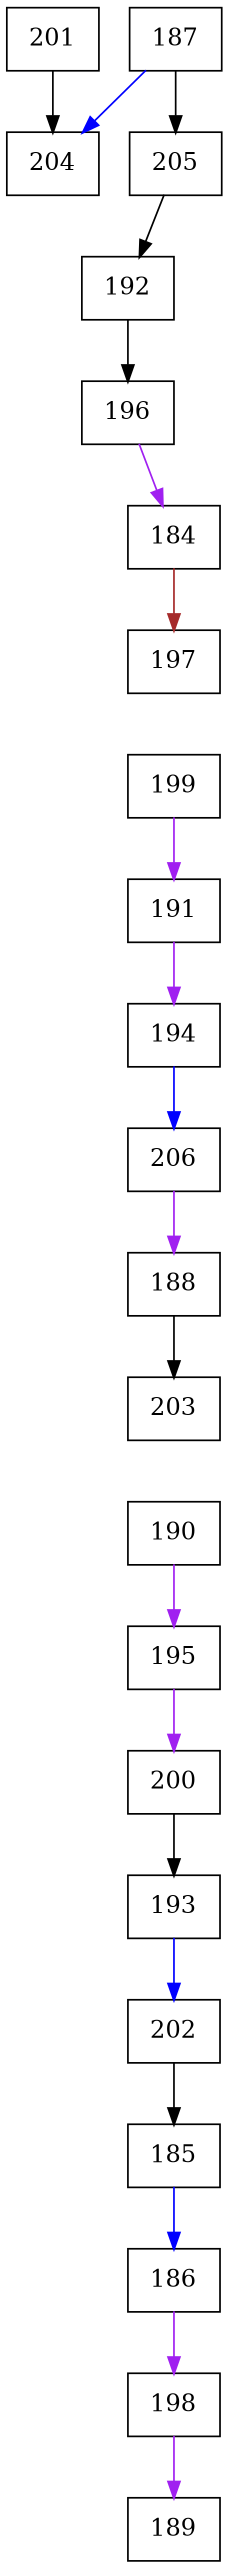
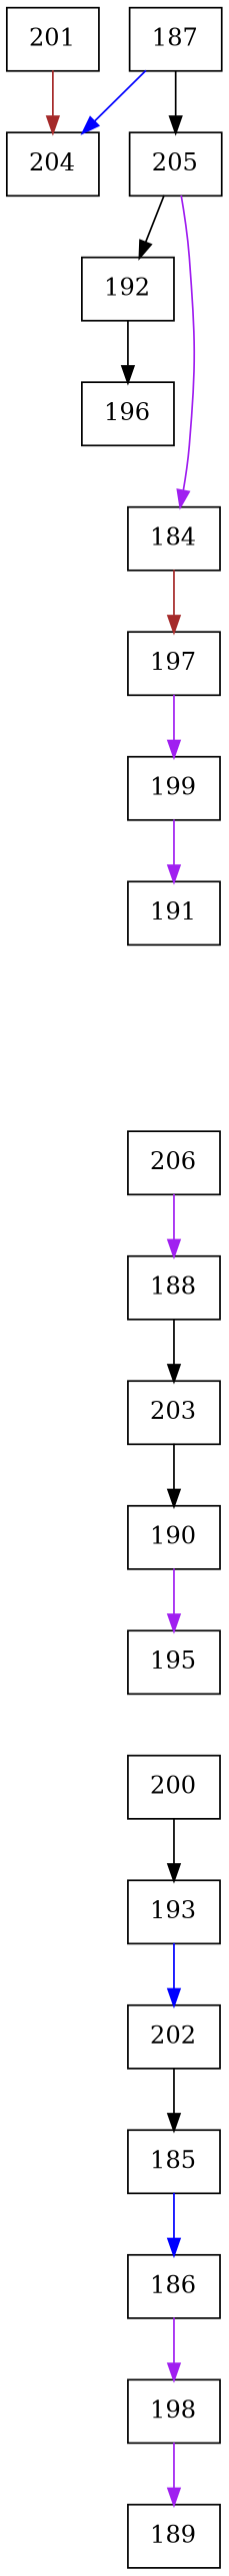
  digraph {
    node [shape=record]
    edge [color=purple]
    n1 [label="{201}"]
    n2 [label="{204}"]
    n3 [label="{187}"]
    n4 [label="{205}"]
    n5 [label="{192}"]
    n6 [label="{196}"]
    n7 [label="{184}"]
    n8 [label="{197}"]
    n9 [label="{199}"]
    n10 [label="{191}"]
-   n11 [label="{194}"]
    n12 [label="{206}"]
    n13 [label="{188}"]
    n14 [label="{203}"]
    n15 [label="{190}"]
    n16 [label="{195}"]
    n17 [label="{200}"]
    n18 [label="{193}"]
    n19 [label="{202}"]
    n20 [label="{185}"]
    n21 [label="{186}"]
    n22 [label="{198}"]
    n23 [label="{189}"]
-   n1 -> n2 [color=black]
+   n1 -> n2 [color=brown]
    n3 -> n2 [color=blue]
    n3 -> n4 [color=black]
    n4 -> n5 [color=black]
    n5 -> n6 [color=black]
-   n6 -> n7
+   n4 -> n7
    n7 -> n8 [color=brown]
+   n8 -> n9
    n9 -> n10
-   n10 -> n11
-   n11 -> n12 [color=blue]
    n12 -> n13
    n13 -> n14 [color=black]
+   n14 -> n15 [color=black]
    n15 -> n16
-   n16 -> n17
    n17 -> n18 [color=black]
    n18 -> n19 [color=blue]
    n19 -> n20 [color=black]
    n20 -> n21 [color=blue]
    n21 -> n22
    n22 -> n23
  }
